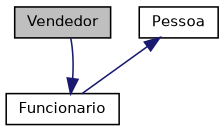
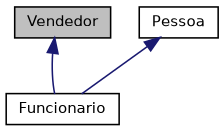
  digraph {
    node [color=black fillcolor=white fontname=Helvetica fontsize=10 shape=record style=filled]
    edge [color=midnightblue dir=back fontname=Helvetica fontsize=10 labelfontname=Helvetica labelfontsize=10 style=solid]
    n1 [fillcolor=grey75 fontcolor=black height=0.2 label=Vendedor width=0.4]
    n2 [height=0.2 label=Pessoa width=0.4]
    n3 [height=0.2 label=Funcionario width=0.4]
    n2 -> n3
-   n3 -> n1
+   n1 -> n3
  }
